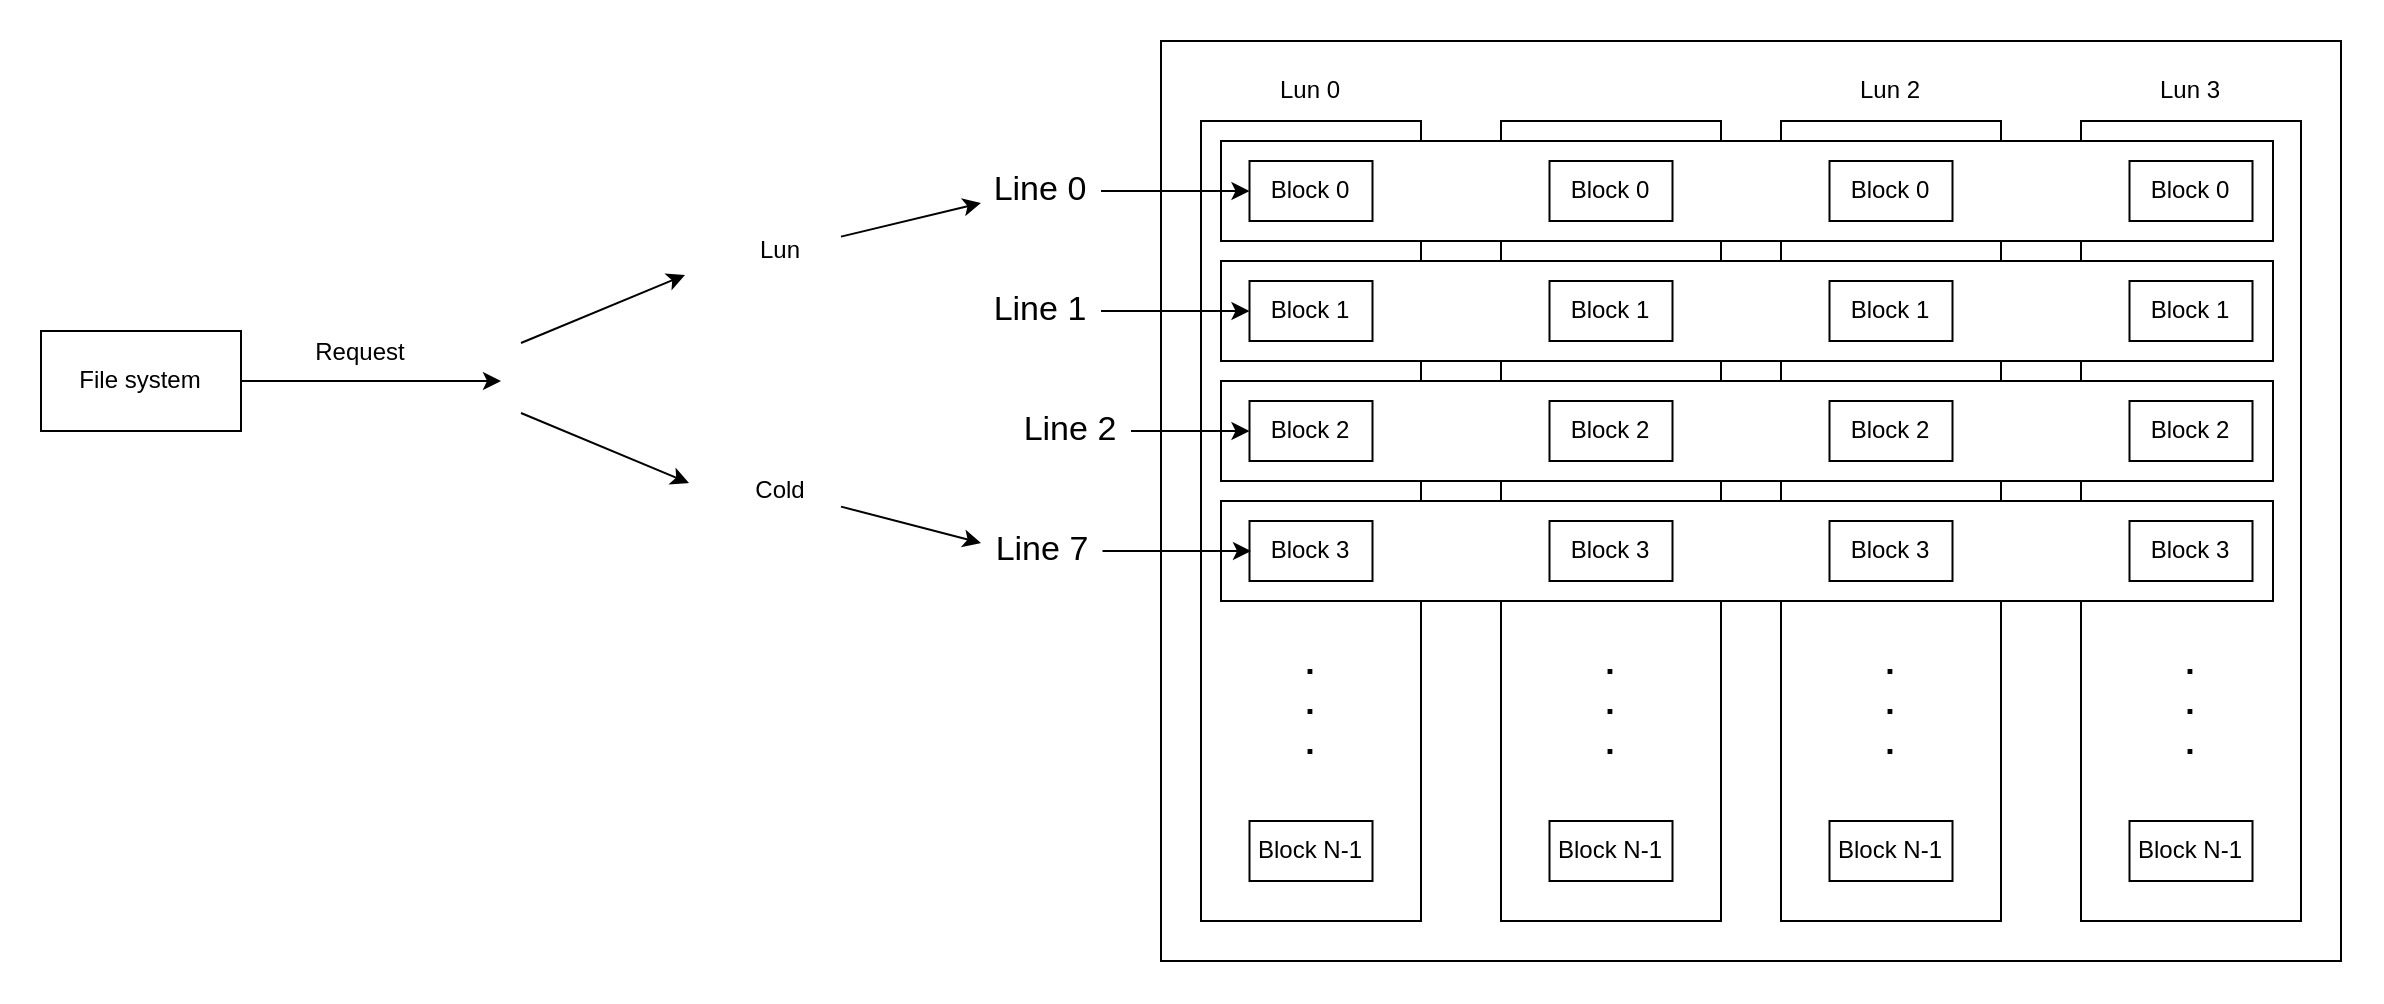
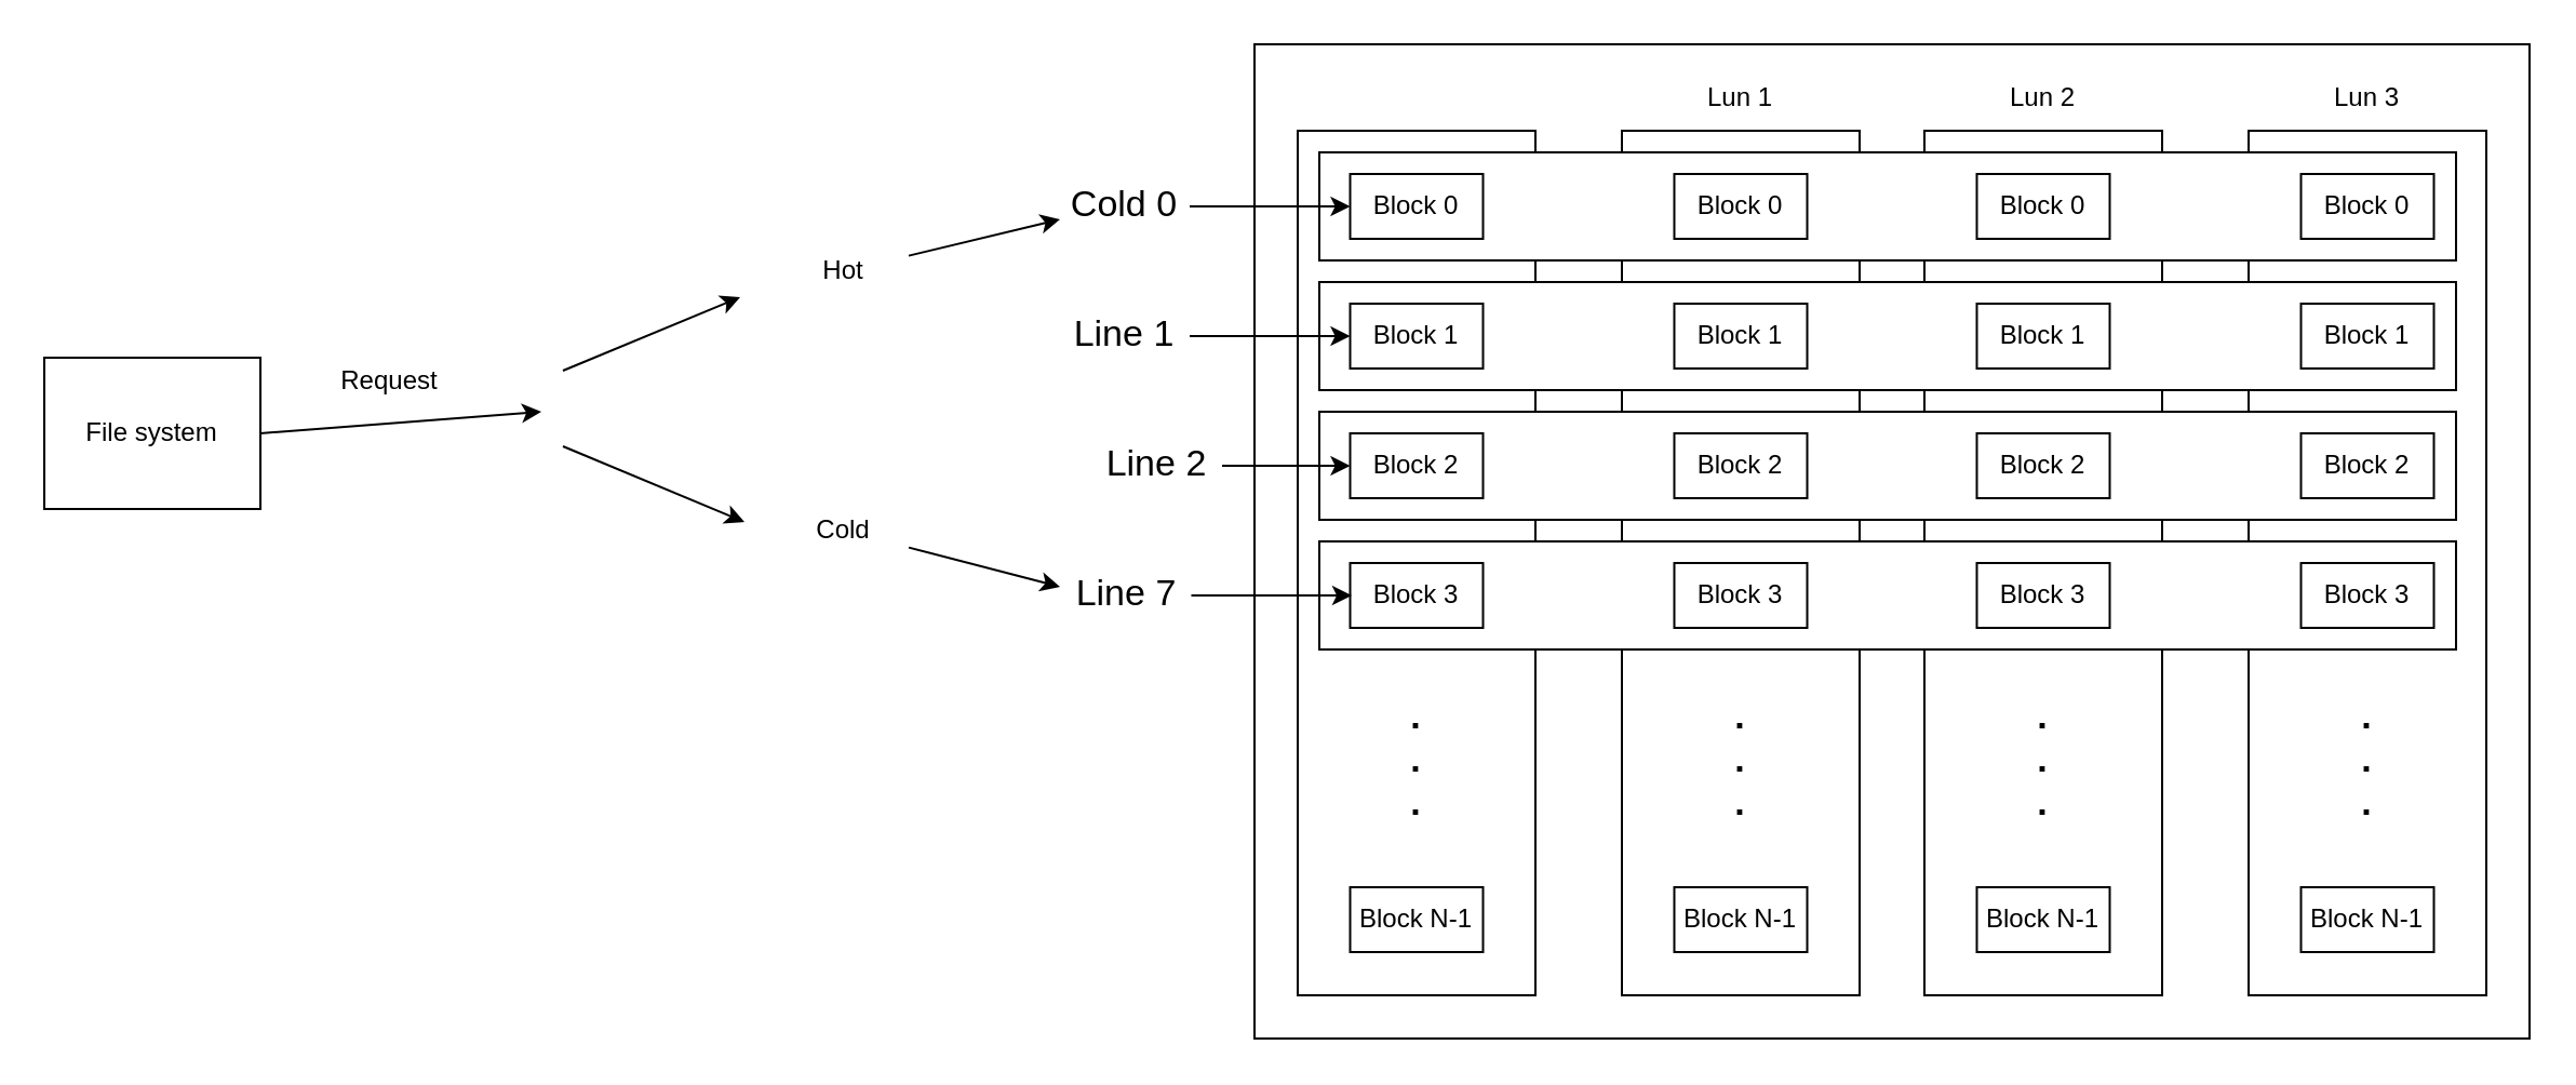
  <mxCell id="0" />
  <mxCell id="1" parent="0" />
  <mxCell id="2" value="" style="rounded=0;whiteSpace=wrap;html=1;" vertex="1" parent="1"><mxGeometry x="580" y="20" width="590" height="460" as="geometry" /></mxCell>
  <mxCell id="3" value="&lt;b style=&quot;font-size: 17px;&quot;&gt;&lt;br&gt;&lt;br&gt;&lt;br&gt;&lt;br&gt;&lt;br&gt;&lt;br&gt;&lt;br&gt;&lt;br&gt;&lt;br&gt;.&lt;br&gt;.&lt;br&gt;.&lt;/b&gt;" style="rounded=0;whiteSpace=wrap;html=1;" vertex="1" parent="1"><mxGeometry x="600" y="60" width="110" height="400" as="geometry" /></mxCell>
- <mxCell id="4" value="Lun 0" style="text;html=1;strokeColor=none;fillColor=none;align=center;verticalAlign=middle;whiteSpace=wrap;rounded=0;" vertex="1" parent="1"><mxGeometry x="625" y="30" width="60" height="30" as="geometry" /></mxCell>
  <mxCell id="5" value="Block N-1" style="rounded=0;whiteSpace=wrap;html=1;" vertex="1" parent="1"><mxGeometry x="624.25" y="410" width="61.5" height="30" as="geometry" /></mxCell>
  <mxCell id="6" value="&lt;b style=&quot;font-size: 17px;&quot;&gt;&lt;br&gt;&lt;br&gt;&lt;br&gt;&lt;br&gt;&lt;br&gt;&lt;br&gt;&lt;br&gt;&lt;br&gt;&lt;br&gt;.&lt;br&gt;.&lt;br&gt;.&lt;/b&gt;" style="rounded=0;whiteSpace=wrap;html=1;" vertex="1" parent="1"><mxGeometry x="750" y="60" width="110" height="400" as="geometry" /></mxCell>
+ <mxCell id="7" value="Lun 1" style="text;html=1;strokeColor=none;fillColor=none;align=center;verticalAlign=middle;whiteSpace=wrap;rounded=0;" vertex="1" parent="1"><mxGeometry x="775" y="30" width="60" height="30" as="geometry" /></mxCell>
  <mxCell id="8" value="Block N-1" style="rounded=0;whiteSpace=wrap;html=1;" vertex="1" parent="1"><mxGeometry x="774.25" y="410" width="61.5" height="30" as="geometry" /></mxCell>
  <mxCell id="9" value="&lt;b style=&quot;font-size: 17px;&quot;&gt;&lt;br&gt;&lt;br&gt;&lt;br&gt;&lt;br&gt;&lt;br&gt;&lt;br&gt;&lt;br&gt;&lt;br&gt;&lt;br&gt;.&lt;br&gt;.&lt;br&gt;.&lt;/b&gt;" style="rounded=0;whiteSpace=wrap;html=1;" vertex="1" parent="1"><mxGeometry x="890" y="60" width="110" height="400" as="geometry" /></mxCell>
  <mxCell id="10" value="Lun 2" style="text;html=1;strokeColor=none;fillColor=none;align=center;verticalAlign=middle;whiteSpace=wrap;rounded=0;" vertex="1" parent="1"><mxGeometry x="915" y="30" width="60" height="30" as="geometry" /></mxCell>
  <mxCell id="11" value="Block N-1" style="rounded=0;whiteSpace=wrap;html=1;" vertex="1" parent="1"><mxGeometry x="914.25" y="410" width="61.5" height="30" as="geometry" /></mxCell>
  <mxCell id="12" value="&lt;b style=&quot;font-size: 17px;&quot;&gt;&lt;br&gt;&lt;br&gt;&lt;br&gt;&lt;br&gt;&lt;br&gt;&lt;br&gt;&lt;br&gt;&lt;br&gt;&lt;br&gt;.&lt;br&gt;.&lt;br&gt;.&lt;/b&gt;" style="rounded=0;whiteSpace=wrap;html=1;" vertex="1" parent="1"><mxGeometry x="1040" y="60" width="110" height="400" as="geometry" /></mxCell>
  <mxCell id="13" value="Lun 3" style="text;html=1;strokeColor=none;fillColor=none;align=center;verticalAlign=middle;whiteSpace=wrap;rounded=0;" vertex="1" parent="1"><mxGeometry x="1065" y="30" width="60" height="30" as="geometry" /></mxCell>
  <mxCell id="14" value="Block N-1" style="rounded=0;whiteSpace=wrap;html=1;" vertex="1" parent="1"><mxGeometry x="1064.25" y="410" width="61.5" height="30" as="geometry" /></mxCell>
  <mxCell id="15" value="" style="rounded=0;whiteSpace=wrap;html=1;fontSize=17;" vertex="1" parent="1"><mxGeometry x="610" y="70" width="526" height="50" as="geometry" /></mxCell>
  <mxCell id="16" value="Block 0" style="rounded=0;whiteSpace=wrap;html=1;" vertex="1" parent="1"><mxGeometry x="1064.25" y="80" width="61.5" height="30" as="geometry" /></mxCell>
  <mxCell id="17" value="Block 0" style="rounded=0;whiteSpace=wrap;html=1;" vertex="1" parent="1"><mxGeometry x="624.25" y="80" width="61.5" height="30" as="geometry" /></mxCell>
  <mxCell id="18" value="Block 0" style="rounded=0;whiteSpace=wrap;html=1;" vertex="1" parent="1"><mxGeometry x="774.25" y="80" width="61.5" height="30" as="geometry" /></mxCell>
  <mxCell id="19" value="Block 0" style="rounded=0;whiteSpace=wrap;html=1;" vertex="1" parent="1"><mxGeometry x="914.25" y="80" width="61.5" height="30" as="geometry" /></mxCell>
- <mxCell id="20" value="Line 0" style="text;html=1;strokeColor=none;fillColor=none;align=center;verticalAlign=middle;whiteSpace=wrap;rounded=0;fontSize=17;" vertex="1" parent="1"><mxGeometry x="490" y="80" width="60" height="30" as="geometry" /></mxCell>
+ <mxCell id="20" value="Cold 0" style="text;html=1;strokeColor=none;fillColor=none;align=center;verticalAlign=middle;whiteSpace=wrap;rounded=0;fontSize=17;" vertex="1" parent="1"><mxGeometry x="490" y="80" width="60" height="30" as="geometry" /></mxCell>
  <mxCell id="21" value="" style="endArrow=classic;html=1;rounded=0;fontSize=17;" edge="1" parent="1" source="20" target="17"><mxGeometry width="50" height="50" relative="1" as="geometry"><mxPoint x="890" y="80" as="sourcePoint" /><mxPoint x="940" y="30" as="targetPoint" /></mxGeometry></mxCell>
  <mxCell id="22" value="" style="rounded=0;whiteSpace=wrap;html=1;fontSize=17;" vertex="1" parent="1"><mxGeometry x="610" y="130" width="526" height="50" as="geometry" /></mxCell>
  <mxCell id="23" value="Block 1" style="rounded=0;whiteSpace=wrap;html=1;" vertex="1" parent="1"><mxGeometry x="624.25" y="140" width="61.5" height="30" as="geometry" /></mxCell>
  <mxCell id="24" value="Block 1" style="rounded=0;whiteSpace=wrap;html=1;" vertex="1" parent="1"><mxGeometry x="774.25" y="140" width="61.5" height="30" as="geometry" /></mxCell>
  <mxCell id="25" value="Block 1" style="rounded=0;whiteSpace=wrap;html=1;" vertex="1" parent="1"><mxGeometry x="914.25" y="140" width="61.5" height="30" as="geometry" /></mxCell>
  <mxCell id="26" value="Block 1" style="rounded=0;whiteSpace=wrap;html=1;" vertex="1" parent="1"><mxGeometry x="1064.25" y="140" width="61.5" height="30" as="geometry" /></mxCell>
  <mxCell id="27" value="" style="rounded=0;whiteSpace=wrap;html=1;fontSize=17;" vertex="1" parent="1"><mxGeometry x="610" y="190" width="526" height="50" as="geometry" /></mxCell>
  <mxCell id="28" value="Block 2" style="rounded=0;whiteSpace=wrap;html=1;" vertex="1" parent="1"><mxGeometry x="624.25" y="200" width="61.5" height="30" as="geometry" /></mxCell>
  <mxCell id="29" value="Block 2" style="rounded=0;whiteSpace=wrap;html=1;" vertex="1" parent="1"><mxGeometry x="774.25" y="200" width="61.5" height="30" as="geometry" /></mxCell>
  <mxCell id="30" value="Block 2" style="rounded=0;whiteSpace=wrap;html=1;" vertex="1" parent="1"><mxGeometry x="914.25" y="200" width="61.5" height="30" as="geometry" /></mxCell>
  <mxCell id="31" value="Block 2" style="rounded=0;whiteSpace=wrap;html=1;" vertex="1" parent="1"><mxGeometry x="1064.25" y="200" width="61.5" height="30" as="geometry" /></mxCell>
  <mxCell id="32" value="" style="rounded=0;whiteSpace=wrap;html=1;fontSize=17;" vertex="1" parent="1"><mxGeometry x="610" y="250" width="526" height="50" as="geometry" /></mxCell>
  <mxCell id="33" value="Block 3" style="rounded=0;whiteSpace=wrap;html=1;" vertex="1" parent="1"><mxGeometry x="624.25" y="260" width="61.5" height="30" as="geometry" /></mxCell>
  <mxCell id="34" value="Block 3" style="rounded=0;whiteSpace=wrap;html=1;" vertex="1" parent="1"><mxGeometry x="774.25" y="260" width="61.5" height="30" as="geometry" /></mxCell>
  <mxCell id="35" value="Block 3" style="rounded=0;whiteSpace=wrap;html=1;" vertex="1" parent="1"><mxGeometry x="914.25" y="260" width="61.5" height="30" as="geometry" /></mxCell>
  <mxCell id="36" value="Block 3" style="rounded=0;whiteSpace=wrap;html=1;" vertex="1" parent="1"><mxGeometry x="1064.25" y="260" width="61.5" height="30" as="geometry" /></mxCell>
  <mxCell id="37" value="Line 1" style="text;html=1;strokeColor=none;fillColor=none;align=center;verticalAlign=middle;whiteSpace=wrap;rounded=0;fontSize=17;" vertex="1" parent="1"><mxGeometry x="490" y="140" width="60" height="30" as="geometry" /></mxCell>
  <mxCell id="38" value="" style="endArrow=classic;html=1;rounded=0;fontSize=17;" edge="1" parent="1" source="37"><mxGeometry width="50" height="50" relative="1" as="geometry"><mxPoint x="890" y="140" as="sourcePoint" /><mxPoint x="624.25" y="155" as="targetPoint" /></mxGeometry></mxCell>
  <mxCell id="39" value="Line 2" style="text;html=1;strokeColor=none;fillColor=none;align=center;verticalAlign=middle;whiteSpace=wrap;rounded=0;fontSize=17;" vertex="1" parent="1"><mxGeometry x="505" y="200" width="60" height="30" as="geometry" /></mxCell>
  <mxCell id="40" value="" style="endArrow=classic;html=1;rounded=0;fontSize=17;" edge="1" parent="1" source="39"><mxGeometry width="50" height="50" relative="1" as="geometry"><mxPoint x="890" y="200" as="sourcePoint" /><mxPoint x="624.25" y="215" as="targetPoint" /></mxGeometry></mxCell>
  <mxCell id="41" value="Line 7" style="text;html=1;strokeColor=none;fillColor=none;align=center;verticalAlign=middle;whiteSpace=wrap;rounded=0;fontSize=17;" vertex="1" parent="1"><mxGeometry x="490.75" y="260" width="60" height="30" as="geometry" /></mxCell>
  <mxCell id="42" value="" style="endArrow=classic;html=1;rounded=0;fontSize=17;" edge="1" parent="1" source="41"><mxGeometry width="50" height="50" relative="1" as="geometry"><mxPoint x="890.75" y="260" as="sourcePoint" /><mxPoint x="625" y="275" as="targetPoint" /></mxGeometry></mxCell>
- <mxCell id="43" value="File system" style="rounded=0;whiteSpace=wrap;html=1;" vertex="1" parent="1"><mxGeometry x="20" y="165" width="100" height="50" as="geometry" /></mxCell>
+ <mxCell id="43" value="File system" style="rounded=0;whiteSpace=wrap;html=1;" vertex="1" parent="1"><mxGeometry x="20" y="165" width="100" height="70" as="geometry" /></mxCell>
  <mxCell id="44" value="" style="endArrow=classic;html=1;rounded=0;" edge="1" parent="1"><mxGeometry width="50" height="50" relative="1" as="geometry"><mxPoint x="260" y="206" as="sourcePoint" /><mxPoint x="344" y="241" as="targetPoint" /></mxGeometry></mxCell>
  <mxCell id="45" value="" style="endArrow=classic;html=1;rounded=0;exitX=1;exitY=0.5;exitDx=0;exitDy=0;" edge="1" parent="1" source="43"><mxGeometry width="50" height="50" relative="1" as="geometry"><mxPoint x="300" y="185" as="sourcePoint" /><mxPoint y="190" as="targetPoint" x="250" /></mxGeometry></mxCell>
  <mxCell id="46" value="Request" style="text;html=1;strokeColor=none;fillColor=none;align=center;verticalAlign=middle;whiteSpace=wrap;rounded=0;" vertex="1" parent="1"><mxGeometry x="150" y="161" width="60" height="30" as="geometry" /></mxCell>
  <mxCell id="47" value="Cold" style="text;html=1;strokeColor=none;fillColor=none;align=center;verticalAlign=middle;whiteSpace=wrap;rounded=0;" vertex="1" parent="1"><mxGeometry x="360" y="230" width="60" height="30" as="geometry" /></mxCell>
- <mxCell id="48" value="Lun" style="text;html=1;strokeColor=none;fillColor=none;align=center;verticalAlign=middle;whiteSpace=wrap;rounded=0;" vertex="1" parent="1"><mxGeometry x="360" y="110" width="60" height="30" as="geometry" /></mxCell>
+ <mxCell id="48" value="Hot" style="text;html=1;strokeColor=none;fillColor=none;align=center;verticalAlign=middle;whiteSpace=wrap;rounded=0;" vertex="1" parent="1"><mxGeometry x="360" y="110" width="60" height="30" as="geometry" /></mxCell>
  <mxCell id="49" value="" style="endArrow=classic;html=1;rounded=0;" edge="1" parent="1"><mxGeometry width="50" height="50" relative="1" as="geometry"><mxPoint x="260" y="171" as="sourcePoint" /><mxPoint x="342" y="137" as="targetPoint" /></mxGeometry></mxCell>
  <mxCell id="50" value="" style="endArrow=classic;html=1;rounded=0;entryX=0;entryY=0.5;entryDx=0;entryDy=0;" edge="1" parent="1" source="47"><mxGeometry width="50" height="50" relative="1" as="geometry"><mxPoint x="410" y="250" as="sourcePoint" /><mxPoint x="490" y="271" as="targetPoint" /></mxGeometry></mxCell>
  <mxCell id="51" value="" style="endArrow=classic;html=1;rounded=0;entryX=0;entryY=0.5;entryDx=0;entryDy=0;" edge="1" parent="1" source="48"><mxGeometry width="50" height="50" relative="1" as="geometry"><mxPoint x="375" y="111" as="sourcePoint" /><mxPoint x="490" y="101" as="targetPoint" /></mxGeometry></mxCell>
